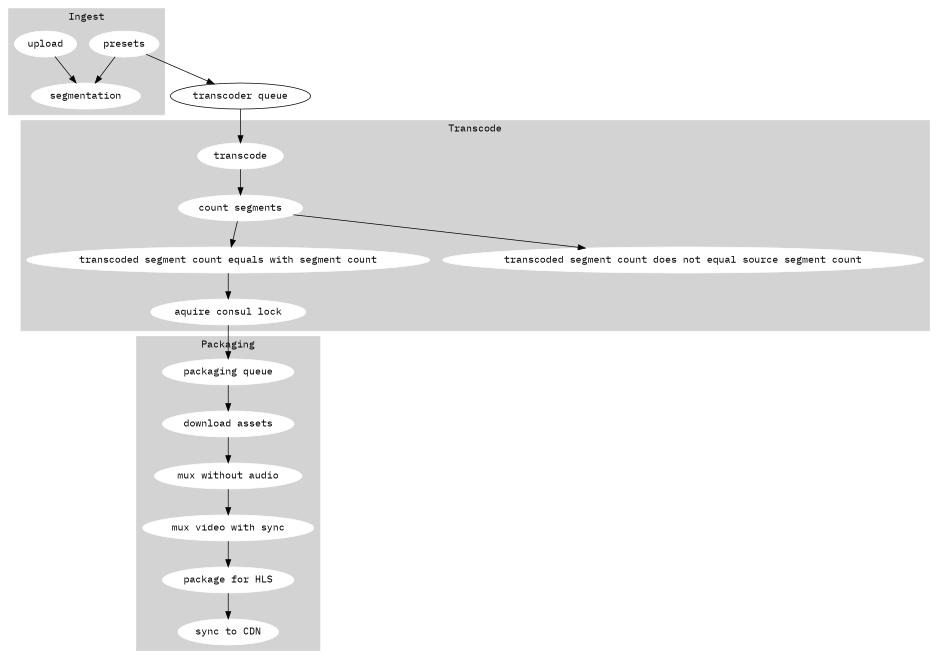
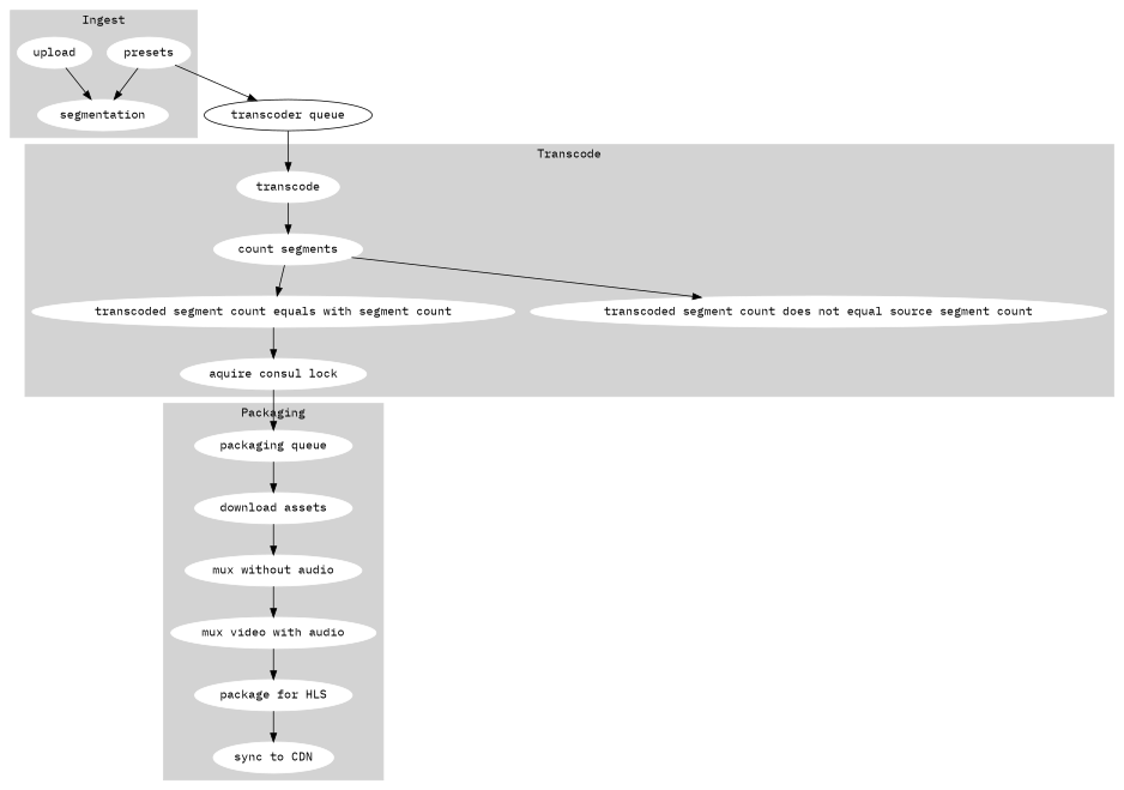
  digraph {
    fontname="IBM Plex Mono"
    node [color=white fontname="IBM Plex Mono" style=filled]
    edge [fontname="IBM Plex Mono"]
    transcode
    "count segments"
    n3 [label="transcoded segment count equals with segment count"]
    "transcoded segment count does not equal source segment count"
    "aquire consul lock"
    upload
    segmentation
    presets
    "download assets"
    "packaging queue"
    "mux without audio"
-   "mux video with audio" [label="mux video with sync"]
+   "mux video with audio"
    "package for HLS"
    "sync to CDN"
    "transcoder queue" [color="" style=""]
    subgraph cluster_1 {
      color=lightgrey
      label=Transcode
      style=filled
      transcode
      "count segments"
      n3
      "transcoded segment count does not equal source segment count"
      "aquire consul lock"
    }
    subgraph cluster_2 {
      color=lightgrey
      label=Ingest
      style=filled
      upload
      segmentation
      presets
    }
    subgraph cluster_3 {
      color=lightgrey
      label=Packaging
      style=filled
      "download assets"
      "packaging queue"
      "mux without audio"
      "mux video with audio"
      "package for HLS"
      "sync to CDN"
    }
    transcode -> "count segments"
    "count segments" -> n3
    "count segments" -> "transcoded segment count does not equal source segment count"
    n3 -> "aquire consul lock"
    "aquire consul lock" -> "packaging queue"
    upload -> segmentation
    presets -> segmentation
    presets -> "transcoder queue"
    "download assets" -> "mux without audio"
    "packaging queue" -> "download assets"
    "mux without audio" -> "mux video with audio"
    "mux video with audio" -> "package for HLS"
    "package for HLS" -> "sync to CDN"
    "transcoder queue" -> transcode
  }
